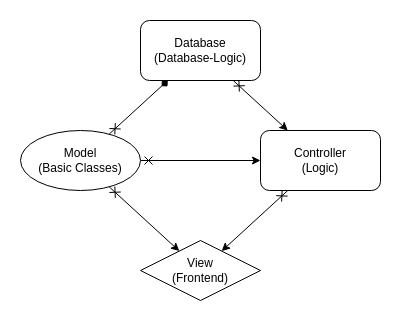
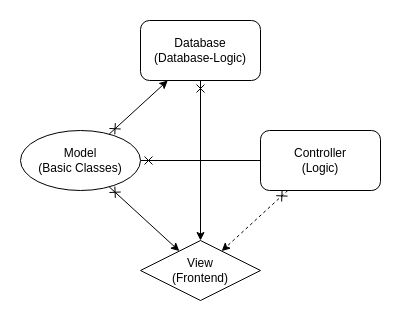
  <mxCell id="0" />
  <mxCell id="1" parent="0" />
  <mxCell id="2" value="View&lt;br&gt;(Frontend)" style="rhombus;whiteSpace=wrap;html=1;" parent="1" vertex="1"><mxGeometry x="140" y="240" width="120" height="60" as="geometry" /></mxCell>
- <mxCell id="3" style="edgeStyle=none;rounded=0;orthogonalLoop=1;jettySize=auto;html=1;startArrow=cross;startFill=0;" parent="1" source="4" target="10" edge="1"><mxGeometry relative="1" as="geometry" /></mxCell>
+ <mxCell id="3" style="edgeStyle=none;rounded=0;orthogonalLoop=1;jettySize=auto;html=1;startArrow=cross;startFill=0;" parent="1" source="4" target="2" edge="1"><mxGeometry relative="1" as="geometry" /></mxCell>
  <mxCell id="4" value="Database&lt;br&gt;(Database-Logic)" style="rounded=1;whiteSpace=wrap;html=1;" parent="1" vertex="1"><mxGeometry x="140" y="20" width="120" height="60" as="geometry" /></mxCell>
- <mxCell id="5" style="edgeStyle=none;rounded=0;orthogonalLoop=1;jettySize=auto;html=1;exitX=1;exitY=0.5;exitDx=0;exitDy=0;startArrow=cross;startFill=0;" parent="1" source="8" target="10" edge="1"><mxGeometry relative="1" as="geometry" /></mxCell>
- <mxCell id="6" style="edgeStyle=none;rounded=0;orthogonalLoop=1;jettySize=auto;html=1;startArrow=cross;startFill=0;endArrow=diamond;" parent="1" source="8" target="4" edge="1"><mxGeometry relative="1" as="geometry"><mxPoint x="120" y="80" as="sourcePoint" /></mxGeometry></mxCell>
+ <mxCell id="5" style="edgeStyle=none;rounded=0;orthogonalLoop=1;jettySize=auto;html=1;exitX=1;exitY=0.5;exitDx=0;exitDy=0;startArrow=cross;startFill=0;endArrow=none;" parent="1" source="8" target="10" edge="1"><mxGeometry relative="1" as="geometry" /></mxCell>
+ <mxCell id="6" style="edgeStyle=none;rounded=0;orthogonalLoop=1;jettySize=auto;html=1;startArrow=cross;startFill=0;" parent="1" source="8" target="4" edge="1"><mxGeometry relative="1" as="geometry"><mxPoint x="120" y="80" as="sourcePoint" /></mxGeometry></mxCell>
  <mxCell id="7" style="edgeStyle=none;rounded=0;orthogonalLoop=1;jettySize=auto;html=1;startArrow=cross;startFill=0;" parent="1" source="8" target="2" edge="1"><mxGeometry relative="1" as="geometry" /></mxCell>
  <mxCell id="8" value="Model&lt;br&gt;(Basic Classes)" style="ellipse;whiteSpace=wrap;html=1;" parent="1" vertex="1"><mxGeometry x="20" y="130" width="120" height="60" as="geometry" /></mxCell>
- <mxCell id="9" style="edgeStyle=none;rounded=0;orthogonalLoop=1;jettySize=auto;html=1;startArrow=cross;startFill=0;" parent="1" source="10" target="2" edge="1"><mxGeometry relative="1" as="geometry" /></mxCell>
+ <mxCell id="9" style="edgeStyle=none;rounded=0;orthogonalLoop=1;jettySize=auto;html=1;startArrow=cross;startFill=0;dashed=1;" parent="1" source="10" target="2" edge="1"><mxGeometry relative="1" as="geometry" /></mxCell>
  <mxCell id="10" value="Controller&lt;br&gt;(Logic)" style="rounded=1;whiteSpace=wrap;html=1;" parent="1" vertex="1"><mxGeometry x="260" y="130" width="120" height="60" as="geometry" /></mxCell>
